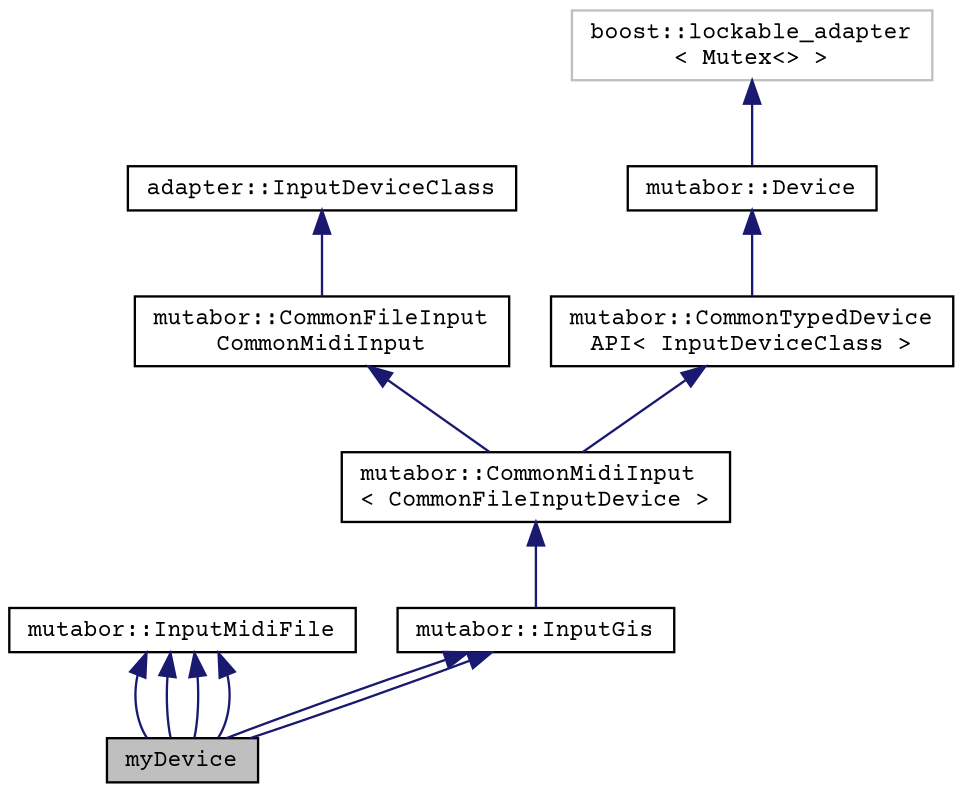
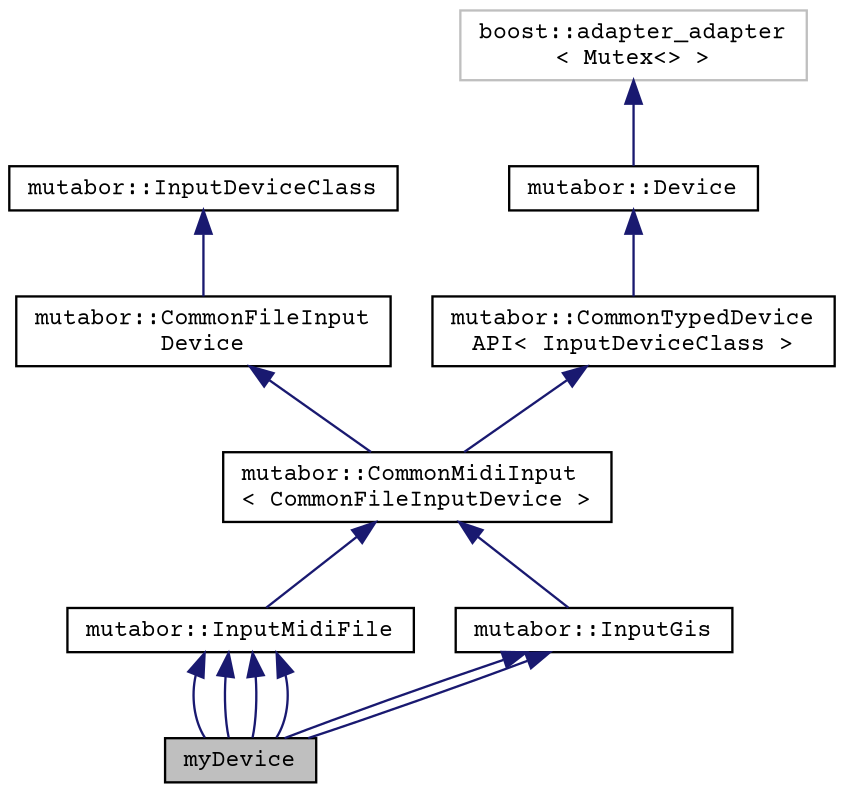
  digraph {
    fontname="Courier Prime"
    node [color=black fillcolor=white fontname="Courier Prime" fontsize=10 shape=record style=filled]
    edge [color=midnightblue dir=back fontname="Courier Prime" fontsize=10 labelfontname=Sans labelfontsize=10 style=solid]
    n1 [fillcolor=grey75 fontcolor=black height=0.2 label=myDevice width=0.4]
    n2 [height=0.2 label="mutabor::InputMidiFile" width=0.4]
    n3 [height=0.2 label="mutabor::CommonMidiInput\l\< CommonFileInputDevice \>" width=0.4]
    n4 [height=0.2 label="mutabor::InputGis" width=0.4]
-   n5 [height=0.2 label="mutabor::CommonFileInput\lCommonMidiInput" width=0.4]
-   n6 [height=0.2 label="adapter::InputDeviceClass" width=0.4]
+   n5 [height=0.2 label="mutabor::CommonFileInput\lDevice" width=0.4]
+   n6 [height=0.2 label="mutabor::InputDeviceClass" width=0.4]
    n7 [height=0.2 label="mutabor::CommonTypedDevice\lAPI\< InputDeviceClass \>" width=0.4]
    n8 [height=0.2 label="mutabor::Device" width=0.4]
-   n9 [color=grey75 height=0.2 label="boost::lockable_adapter\l\< Mutex\<\> \>" width=0.4]
+   n9 [color=grey75 height=0.2 label="boost::adapter_adapter\l\< Mutex\<\> \>" width=0.4]
    n2 -> n1
    n2 -> n1
    n2 -> n1
    n2 -> n1
+   n3 -> n2
    n3 -> n4
    n4 -> n1
    n4 -> n1
    n5 -> n3
    n6 -> n5
    n7 -> n3
    n8 -> n7
    n9 -> n8
  }
